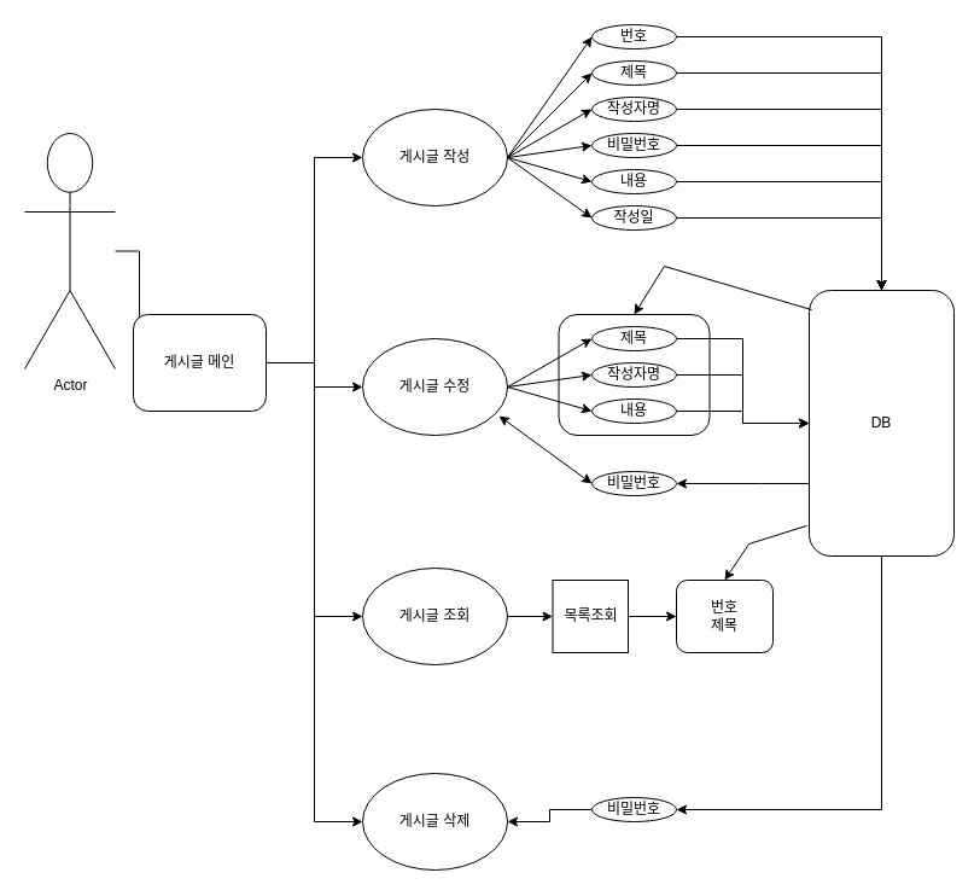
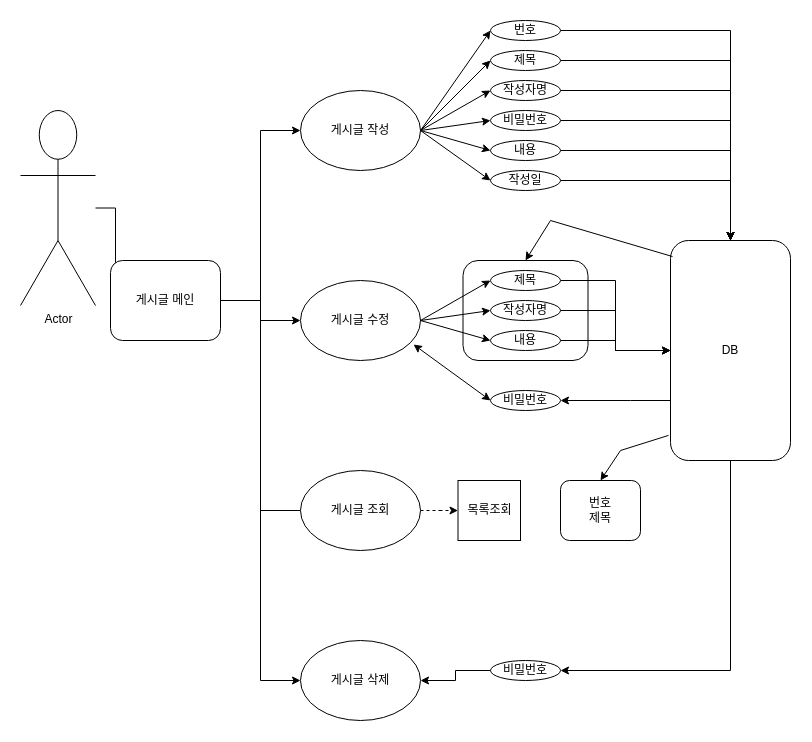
  <mxCell id="0" />
  <mxCell id="1" parent="0" />
  <mxCell id="2" value="" style="rounded=1;whiteSpace=wrap;html=1;" vertex="1" parent="1"><mxGeometry x="462.5" y="260" width="125" height="100" as="geometry" /></mxCell>
  <mxCell id="3" style="edgeStyle=orthogonalEdgeStyle;rounded=0;orthogonalLoop=1;jettySize=auto;html=1;entryX=0;entryY=0.5;entryDx=0;entryDy=0;" edge="1" parent="1" source="4" target="15"><mxGeometry relative="1" as="geometry"><mxPoint x="50" y="270" as="sourcePoint" /></mxGeometry></mxCell>
  <mxCell id="4" value="Actor" style="shape=umlActor;verticalLabelPosition=bottom;verticalAlign=top;html=1;outlineConnect=0;" vertex="1" parent="1"><mxGeometry x="20" y="110" width="75" height="195" as="geometry" /></mxCell>
  <mxCell id="5" style="edgeStyle=orthogonalEdgeStyle;rounded=0;orthogonalLoop=1;jettySize=auto;html=1;exitX=1;exitY=0.5;exitDx=0;exitDy=0;entryX=1;entryY=1;entryDx=0;entryDy=0;" edge="1" parent="1" source="6" target="6"><mxGeometry relative="1" as="geometry" /></mxCell>
  <mxCell id="6" value="게시글 작성" style="ellipse;whiteSpace=wrap;html=1;" vertex="1" parent="1"><mxGeometry x="300" y="90" width="120" height="80" as="geometry" /></mxCell>
- <mxCell id="7" value="" style="edgeStyle=orthogonalEdgeStyle;rounded=0;orthogonalLoop=1;jettySize=auto;html=1;" edge="1" parent="1" source="8" target="52"><mxGeometry relative="1" as="geometry" /></mxCell>
+ <mxCell id="7" value="" style="edgeStyle=orthogonalEdgeStyle;rounded=0;orthogonalLoop=1;jettySize=auto;html=1;dashed=1;" edge="1" parent="1" source="8" target="52"><mxGeometry relative="1" as="geometry" /></mxCell>
  <mxCell id="8" value="게시글 조회" style="ellipse;whiteSpace=wrap;html=1;" vertex="1" parent="1"><mxGeometry x="300" y="470" width="120" height="80" as="geometry" /></mxCell>
  <mxCell id="9" value="게시글 수정" style="ellipse;whiteSpace=wrap;html=1;" vertex="1" parent="1"><mxGeometry x="300" y="280" width="120" height="80" as="geometry" /></mxCell>
  <mxCell id="10" value="게시글 삭제" style="ellipse;whiteSpace=wrap;html=1;" vertex="1" parent="1"><mxGeometry x="300" y="640" width="120" height="80" as="geometry" /></mxCell>
  <mxCell id="11" style="edgeStyle=orthogonalEdgeStyle;rounded=0;orthogonalLoop=1;jettySize=auto;html=1;entryX=0;entryY=0.5;entryDx=0;entryDy=0;exitX=1;exitY=0.5;exitDx=0;exitDy=0;" edge="1" parent="1" source="15" target="6"><mxGeometry relative="1" as="geometry" /></mxCell>
  <mxCell id="12" style="edgeStyle=orthogonalEdgeStyle;rounded=0;orthogonalLoop=1;jettySize=auto;html=1;entryX=0;entryY=0.5;entryDx=0;entryDy=0;" edge="1" parent="1" source="15" target="9"><mxGeometry relative="1" as="geometry" /></mxCell>
- <mxCell id="13" style="edgeStyle=orthogonalEdgeStyle;rounded=0;orthogonalLoop=1;jettySize=auto;html=1;entryX=0;entryY=0.5;entryDx=0;entryDy=0;" edge="1" parent="1" source="15" target="8"><mxGeometry relative="1" as="geometry" /></mxCell>
+ <mxCell id="13" style="edgeStyle=orthogonalEdgeStyle;rounded=0;orthogonalLoop=1;jettySize=auto;html=1;entryX=0;entryY=0.5;entryDx=0;entryDy=0;endArrow=none;" edge="1" parent="1" source="15" target="8"><mxGeometry relative="1" as="geometry" /></mxCell>
  <mxCell id="14" style="edgeStyle=orthogonalEdgeStyle;rounded=0;orthogonalLoop=1;jettySize=auto;html=1;entryX=0;entryY=0.5;entryDx=0;entryDy=0;" edge="1" parent="1" source="15" target="10"><mxGeometry relative="1" as="geometry" /></mxCell>
  <mxCell id="15" value="게시글 메인" style="whiteSpace=wrap;html=1;rounded=1;" vertex="1" parent="1"><mxGeometry x="110" y="260" width="110" height="80" as="geometry" /></mxCell>
  <mxCell id="16" style="edgeStyle=orthogonalEdgeStyle;rounded=0;orthogonalLoop=1;jettySize=auto;html=1;exitX=1;exitY=0.5;exitDx=0;exitDy=0;" edge="1" parent="1" source="17" target="39"><mxGeometry relative="1" as="geometry" /></mxCell>
  <mxCell id="17" value="번호" style="ellipse;whiteSpace=wrap;html=1;" vertex="1" parent="1"><mxGeometry x="490" y="20" width="70" height="20" as="geometry" /></mxCell>
  <mxCell id="18" style="edgeStyle=orthogonalEdgeStyle;rounded=0;orthogonalLoop=1;jettySize=auto;html=1;exitX=1;exitY=0.5;exitDx=0;exitDy=0;" edge="1" parent="1" source="19" target="39"><mxGeometry relative="1" as="geometry" /></mxCell>
  <mxCell id="19" value="제목" style="ellipse;whiteSpace=wrap;html=1;" vertex="1" parent="1"><mxGeometry x="490" y="50" width="70" height="20" as="geometry" /></mxCell>
  <mxCell id="20" value="" style="edgeStyle=orthogonalEdgeStyle;rounded=0;orthogonalLoop=1;jettySize=auto;html=1;" edge="1" parent="1" source="21" target="39"><mxGeometry relative="1" as="geometry" /></mxCell>
  <mxCell id="21" value="작성자명" style="ellipse;whiteSpace=wrap;html=1;" vertex="1" parent="1"><mxGeometry x="490" y="300" width="70" height="20" as="geometry" /></mxCell>
  <mxCell id="22" style="edgeStyle=orthogonalEdgeStyle;rounded=0;orthogonalLoop=1;jettySize=auto;html=1;entryX=0.5;entryY=0;entryDx=0;entryDy=0;" edge="1" parent="1" source="23" target="39"><mxGeometry relative="1" as="geometry" /></mxCell>
  <mxCell id="23" value="비밀번호" style="ellipse;whiteSpace=wrap;html=1;" vertex="1" parent="1"><mxGeometry x="490" y="110" width="70" height="20" as="geometry" /></mxCell>
  <mxCell id="24" style="edgeStyle=orthogonalEdgeStyle;rounded=0;orthogonalLoop=1;jettySize=auto;html=1;entryX=0.5;entryY=0;entryDx=0;entryDy=0;" edge="1" parent="1" source="25" target="39"><mxGeometry relative="1" as="geometry" /></mxCell>
  <mxCell id="25" value="내용" style="ellipse;whiteSpace=wrap;html=1;" vertex="1" parent="1"><mxGeometry x="490" y="140" width="70" height="20" as="geometry" /></mxCell>
  <mxCell id="26" style="edgeStyle=orthogonalEdgeStyle;rounded=0;orthogonalLoop=1;jettySize=auto;html=1;" edge="1" parent="1" source="27" target="39"><mxGeometry relative="1" as="geometry" /></mxCell>
  <mxCell id="27" value="작성일" style="ellipse;whiteSpace=wrap;html=1;" vertex="1" parent="1"><mxGeometry x="490" y="170" width="70" height="20" as="geometry" /></mxCell>
  <mxCell id="28" value="" style="edgeStyle=orthogonalEdgeStyle;rounded=0;orthogonalLoop=1;jettySize=auto;html=1;" edge="1" parent="1" source="29" target="39"><mxGeometry relative="1" as="geometry" /></mxCell>
  <mxCell id="29" value="제목" style="ellipse;whiteSpace=wrap;html=1;" vertex="1" parent="1"><mxGeometry x="490" y="270" width="70" height="20" as="geometry" /></mxCell>
  <mxCell id="30" style="edgeStyle=orthogonalEdgeStyle;rounded=0;orthogonalLoop=1;jettySize=auto;html=1;exitX=1;exitY=0.5;exitDx=0;exitDy=0;entryX=0.5;entryY=0;entryDx=0;entryDy=0;" edge="1" parent="1" source="31" target="39"><mxGeometry relative="1" as="geometry" /></mxCell>
  <mxCell id="31" value="작성자명" style="ellipse;whiteSpace=wrap;html=1;" vertex="1" parent="1"><mxGeometry x="490" y="80" width="70" height="20" as="geometry" /></mxCell>
  <mxCell id="32" value="" style="edgeStyle=orthogonalEdgeStyle;rounded=0;orthogonalLoop=1;jettySize=auto;html=1;" edge="1" parent="1" source="33" target="39"><mxGeometry relative="1" as="geometry" /></mxCell>
  <mxCell id="33" value="내용" style="ellipse;whiteSpace=wrap;html=1;" vertex="1" parent="1"><mxGeometry x="490" y="330" width="70" height="20" as="geometry" /></mxCell>
  <mxCell id="34" value="비밀번호" style="ellipse;whiteSpace=wrap;html=1;" vertex="1" parent="1"><mxGeometry x="490" y="390" width="70" height="20" as="geometry" /></mxCell>
  <mxCell id="35" value="" style="edgeStyle=orthogonalEdgeStyle;rounded=0;orthogonalLoop=1;jettySize=auto;html=1;" edge="1" parent="1" source="36" target="10"><mxGeometry relative="1" as="geometry" /></mxCell>
  <mxCell id="36" value="비밀번호" style="ellipse;whiteSpace=wrap;html=1;" vertex="1" parent="1"><mxGeometry x="490" y="660" width="70" height="20" as="geometry" /></mxCell>
  <mxCell id="37" style="edgeStyle=orthogonalEdgeStyle;rounded=0;orthogonalLoop=1;jettySize=auto;html=1;entryX=1;entryY=0.5;entryDx=0;entryDy=0;" edge="1" parent="1" source="39" target="34"><mxGeometry relative="1" as="geometry"><Array as="points"><mxPoint x="630" y="400" /><mxPoint x="630" y="400" /></Array></mxGeometry></mxCell>
  <mxCell id="38" style="edgeStyle=orthogonalEdgeStyle;rounded=0;orthogonalLoop=1;jettySize=auto;html=1;entryX=1;entryY=0.5;entryDx=0;entryDy=0;" edge="1" parent="1" source="39" target="36"><mxGeometry relative="1" as="geometry"><Array as="points"><mxPoint x="730" y="670" /></Array></mxGeometry></mxCell>
  <mxCell id="39" value="DB" style="rounded=1;whiteSpace=wrap;html=1;" vertex="1" parent="1"><mxGeometry x="670" y="240" width="120" height="220" as="geometry" /></mxCell>
  <mxCell id="40" value="" style="endArrow=classic;startArrow=classic;html=1;rounded=0;entryX=0;entryY=0.5;entryDx=0;entryDy=0;exitX=0.942;exitY=0.8;exitDx=0;exitDy=0;exitPerimeter=0;" edge="1" parent="1" source="9" target="34"><mxGeometry width="50" height="50" relative="1" as="geometry"><mxPoint x="320" y="290" as="sourcePoint" /><mxPoint x="370" y="240" as="targetPoint" /></mxGeometry></mxCell>
  <mxCell id="41" value="" style="endArrow=classic;html=1;rounded=0;entryX=0;entryY=0.5;entryDx=0;entryDy=0;" edge="1" parent="1" target="17"><mxGeometry width="50" height="50" relative="1" as="geometry"><mxPoint x="420" y="130" as="sourcePoint" /><mxPoint x="470" y="80" as="targetPoint" /></mxGeometry></mxCell>
  <mxCell id="42" value="" style="endArrow=classic;html=1;rounded=0;entryX=0;entryY=0.5;entryDx=0;entryDy=0;" edge="1" parent="1" target="19"><mxGeometry width="50" height="50" relative="1" as="geometry"><mxPoint x="420" y="130" as="sourcePoint" /><mxPoint x="490" y="30" as="targetPoint" /></mxGeometry></mxCell>
  <mxCell id="43" value="" style="endArrow=classic;html=1;rounded=0;entryX=0;entryY=0.5;entryDx=0;entryDy=0;exitX=1;exitY=0.5;exitDx=0;exitDy=0;" edge="1" parent="1" source="6" target="31"><mxGeometry width="50" height="50" relative="1" as="geometry"><mxPoint x="440" y="150" as="sourcePoint" /><mxPoint x="510" y="50" as="targetPoint" /></mxGeometry></mxCell>
  <mxCell id="44" value="" style="endArrow=classic;html=1;rounded=0;entryX=0;entryY=0.5;entryDx=0;entryDy=0;exitX=1;exitY=0.5;exitDx=0;exitDy=0;" edge="1" parent="1" source="6" target="23"><mxGeometry width="50" height="50" relative="1" as="geometry"><mxPoint x="430" y="140" as="sourcePoint" /><mxPoint x="500" y="100" as="targetPoint" /></mxGeometry></mxCell>
  <mxCell id="45" value="" style="endArrow=classic;html=1;rounded=0;entryX=0;entryY=0.5;entryDx=0;entryDy=0;" edge="1" parent="1" target="25"><mxGeometry width="50" height="50" relative="1" as="geometry"><mxPoint x="420" y="130" as="sourcePoint" /><mxPoint x="500" y="130" as="targetPoint" /></mxGeometry></mxCell>
  <mxCell id="46" value="" style="endArrow=classic;html=1;rounded=0;entryX=0;entryY=0.5;entryDx=0;entryDy=0;exitX=1;exitY=0.5;exitDx=0;exitDy=0;" edge="1" parent="1" source="6" target="27"><mxGeometry width="50" height="50" relative="1" as="geometry"><mxPoint x="430" y="140" as="sourcePoint" /><mxPoint x="500" y="160" as="targetPoint" /></mxGeometry></mxCell>
  <mxCell id="47" value="" style="endArrow=classic;html=1;rounded=0;entryX=0;entryY=0.5;entryDx=0;entryDy=0;" edge="1" parent="1" target="29"><mxGeometry width="50" height="50" relative="1" as="geometry"><mxPoint x="420" y="320" as="sourcePoint" /><mxPoint x="470" y="270" as="targetPoint" /></mxGeometry></mxCell>
  <mxCell id="48" value="" style="endArrow=classic;html=1;rounded=0;entryX=0;entryY=0.5;entryDx=0;entryDy=0;" edge="1" parent="1" target="21"><mxGeometry width="50" height="50" relative="1" as="geometry"><mxPoint x="420" y="320" as="sourcePoint" /><mxPoint x="500" y="290" as="targetPoint" /></mxGeometry></mxCell>
  <mxCell id="49" value="" style="endArrow=classic;html=1;rounded=0;entryX=0;entryY=0.5;entryDx=0;entryDy=0;exitX=1;exitY=0.5;exitDx=0;exitDy=0;" edge="1" parent="1" source="9" target="33"><mxGeometry width="50" height="50" relative="1" as="geometry"><mxPoint x="440" y="340" as="sourcePoint" /><mxPoint x="510" y="300" as="targetPoint" /></mxGeometry></mxCell>
  <mxCell id="50" value="" style="endArrow=classic;html=1;rounded=0;exitX=0.017;exitY=0.073;exitDx=0;exitDy=0;exitPerimeter=0;entryX=0.5;entryY=0;entryDx=0;entryDy=0;" edge="1" parent="1" source="39" target="2"><mxGeometry width="50" height="50" relative="1" as="geometry"><mxPoint x="320" y="290" as="sourcePoint" /><mxPoint x="370" y="240" as="targetPoint" /><Array as="points"><mxPoint x="550" y="220" /></Array></mxGeometry></mxCell>
- <mxCell id="51" value="" style="edgeStyle=orthogonalEdgeStyle;rounded=0;orthogonalLoop=1;jettySize=auto;html=1;" edge="1" parent="1" source="52" target="53"><mxGeometry relative="1" as="geometry" /></mxCell>
  <mxCell id="52" value="목록조회" style="whiteSpace=wrap;html=1;" vertex="1" parent="1"><mxGeometry x="457.5" y="480" width="62.5" height="60" as="geometry" /></mxCell>
  <mxCell id="53" value="번호&lt;br&gt;제목" style="rounded=1;whiteSpace=wrap;html=1;" vertex="1" parent="1"><mxGeometry x="560" y="480" width="80" height="60" as="geometry" /></mxCell>
  <mxCell id="54" value="" style="endArrow=classic;html=1;rounded=0;entryX=0.5;entryY=0;entryDx=0;entryDy=0;exitX=-0.017;exitY=0.886;exitDx=0;exitDy=0;exitPerimeter=0;" edge="1" parent="1" source="39" target="53"><mxGeometry width="50" height="50" relative="1" as="geometry"><mxPoint x="320" y="490" as="sourcePoint" /><mxPoint x="370" y="440" as="targetPoint" /><Array as="points"><mxPoint x="620" y="450" /></Array></mxGeometry></mxCell>
